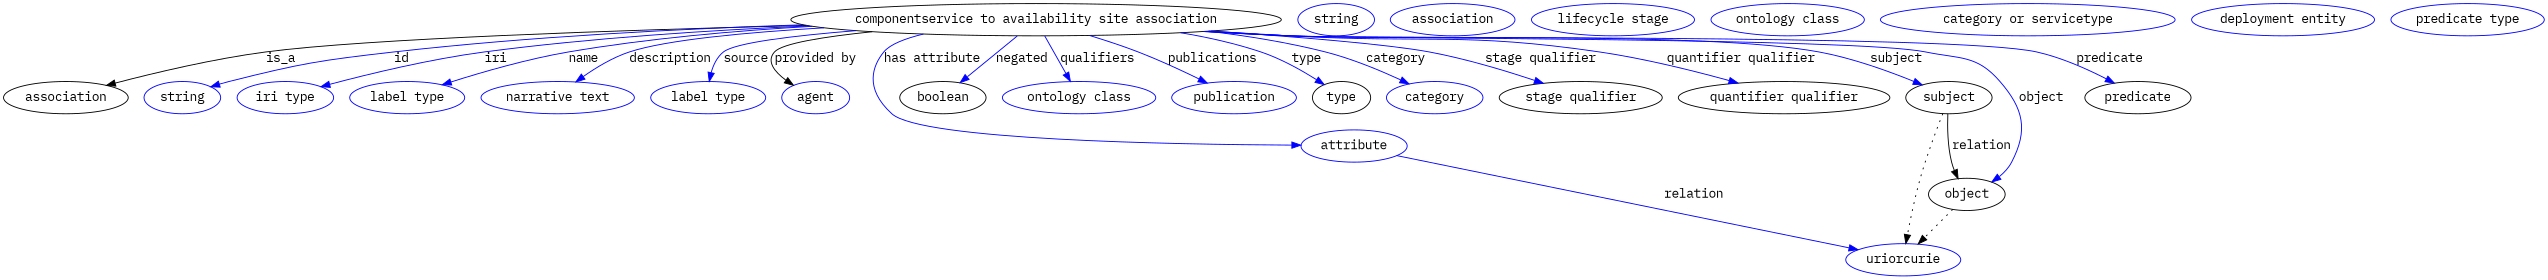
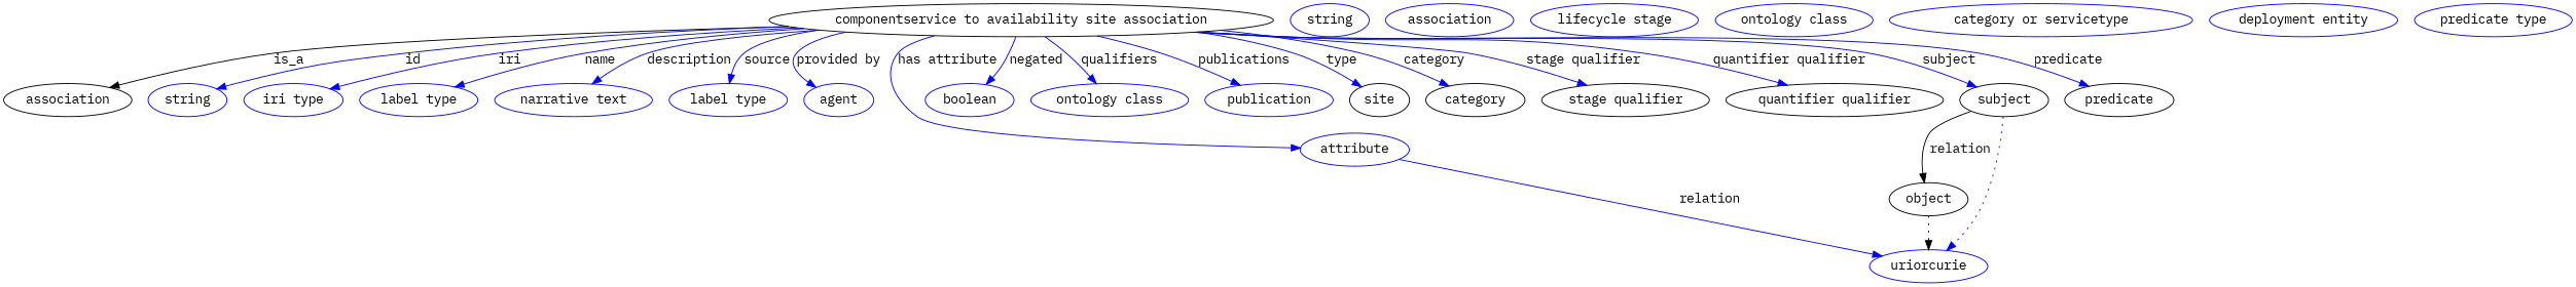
  digraph {
    fontname="IBM Plex Mono"
    node [fontname="IBM Plex Mono" color=blue]
    edge [fontname="IBM Plex Mono" color=blue style=solid]
    n1 [height=0.5 label="componentservice to availability site association" width=6.5536 color=""]
    association [height=0.5 width=1.7332 color=""]
    n3 [height=0.5 label=string width=1.0652]
    n4 [height=0.5 label="iri type" width=1.2277]
    n5 [height=0.5 label="label type" width=1.5707]
    n6 [height=0.5 label="narrative text" width=2.0943]
    n7 [height=0.5 label="label type" width=1.5707]
    n8 [height=0.5 label=agent width=1.0291]
    n9 [height=0.5 label=attribute width=1.4443]
-   n10 [color=black height=0.5 label=boolean width=1.2999]
+   n10 [height=0.5 label=boolean width=1.2999]
    n11 [height=0.5 label="ontology class" width=2.1304]
    n12 [height=0.5 label=publication width=1.7332]
-   type [height=0.5 width=0.86659 color=""]
-   category [height=0.5 width=1.4263]
+   type [height=0.5 width=0.86659 label=site color=""]
+   category [height=0.5 width=1.4263 color=""]
    "stage qualifier" [height=0.5 width=2.1484 color=""]
    "quantifier qualifier" [height=0.5 width=2.7081 color=""]
    subject [height=0.5 width=1.2277 color=""]
    object [height=0.5 width=1.0832 color=""]
    predicate [height=0.5 width=1.5165 color=""]
    n20 [height=0.5 label=uriorcurie width=1.5887]
    n21 [height=0.5 label=string width=1.0652]
    n22 [height=0.5 label=association width=1.7332]
    n23 [height=0.5 label="lifecycle stage" width=2.1484]
    n24 [height=0.5 label="ontology class" width=2.1304]
    n25 [height=0.5 label="category or servicetype" width=4.5677]
    n26 [height=0.5 label="deployment entity" width=2.6539]
    n27 [height=0.5 label="predicate type" width=2.1665]
    n1 -> association [label=is_a color="" style=""]
    n1 -> n3 [label=id]
    n1 -> n4 [label=iri]
    n1 -> n5 [label=name]
    n1 -> n6 [label=description]
    n1 -> n7 [label=source]
-   n1 -> n8 [color=black label="provided by"]
+   n1 -> n8 [label="provided by"]
    n1 -> n9 [label="has attribute"]
    n1 -> n10 [label=negated]
    n1 -> n11 [label=qualifiers]
    n1 -> n12 [label=publications]
    n1 -> type [label=type]
    n1 -> category [label=category]
    n1 -> "stage qualifier" [label="stage qualifier"]
    n1 -> "quantifier qualifier" [label="quantifier qualifier"]
    n1 -> subject [label=subject]
-   n1 -> object [label=object]
    n1 -> predicate [label=predicate]
    n9 -> n20 [label=relation]
    subject -> object [label=relation color="" style=""]
-   subject -> n20 [style=dotted color=""]
+   subject -> n20 [style=dotted]
    object -> n20 [style=dotted color=""]
  }
